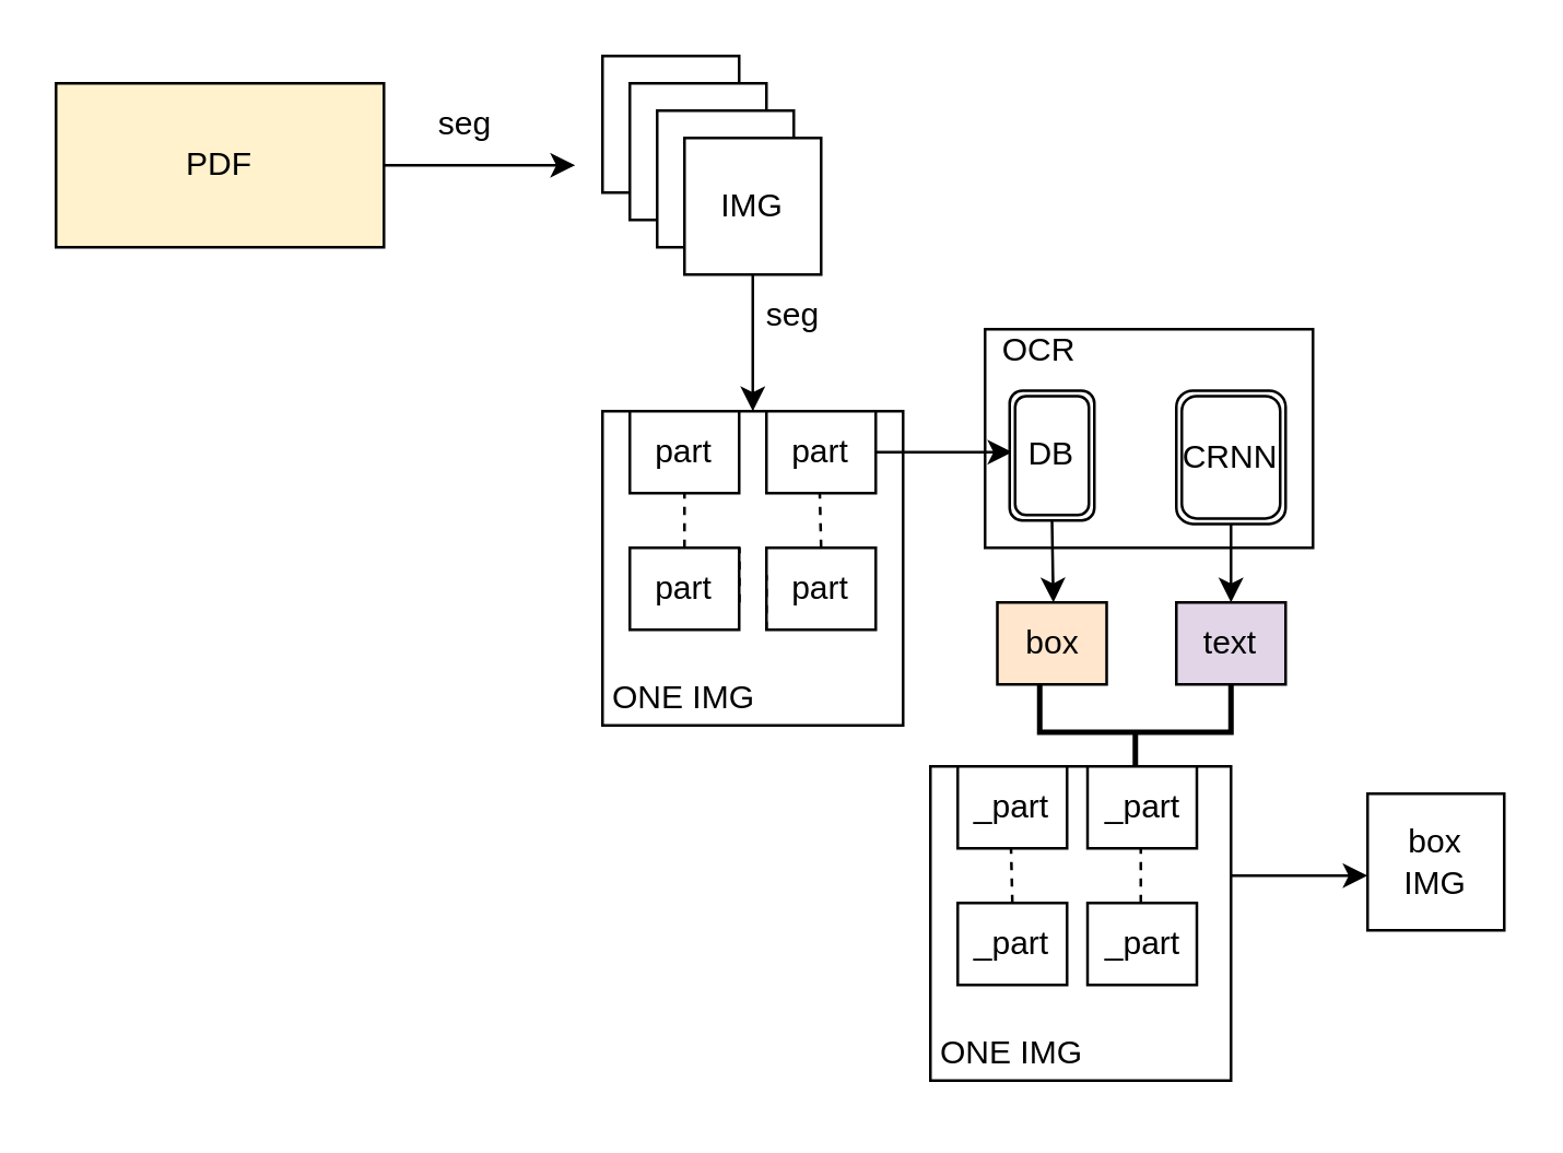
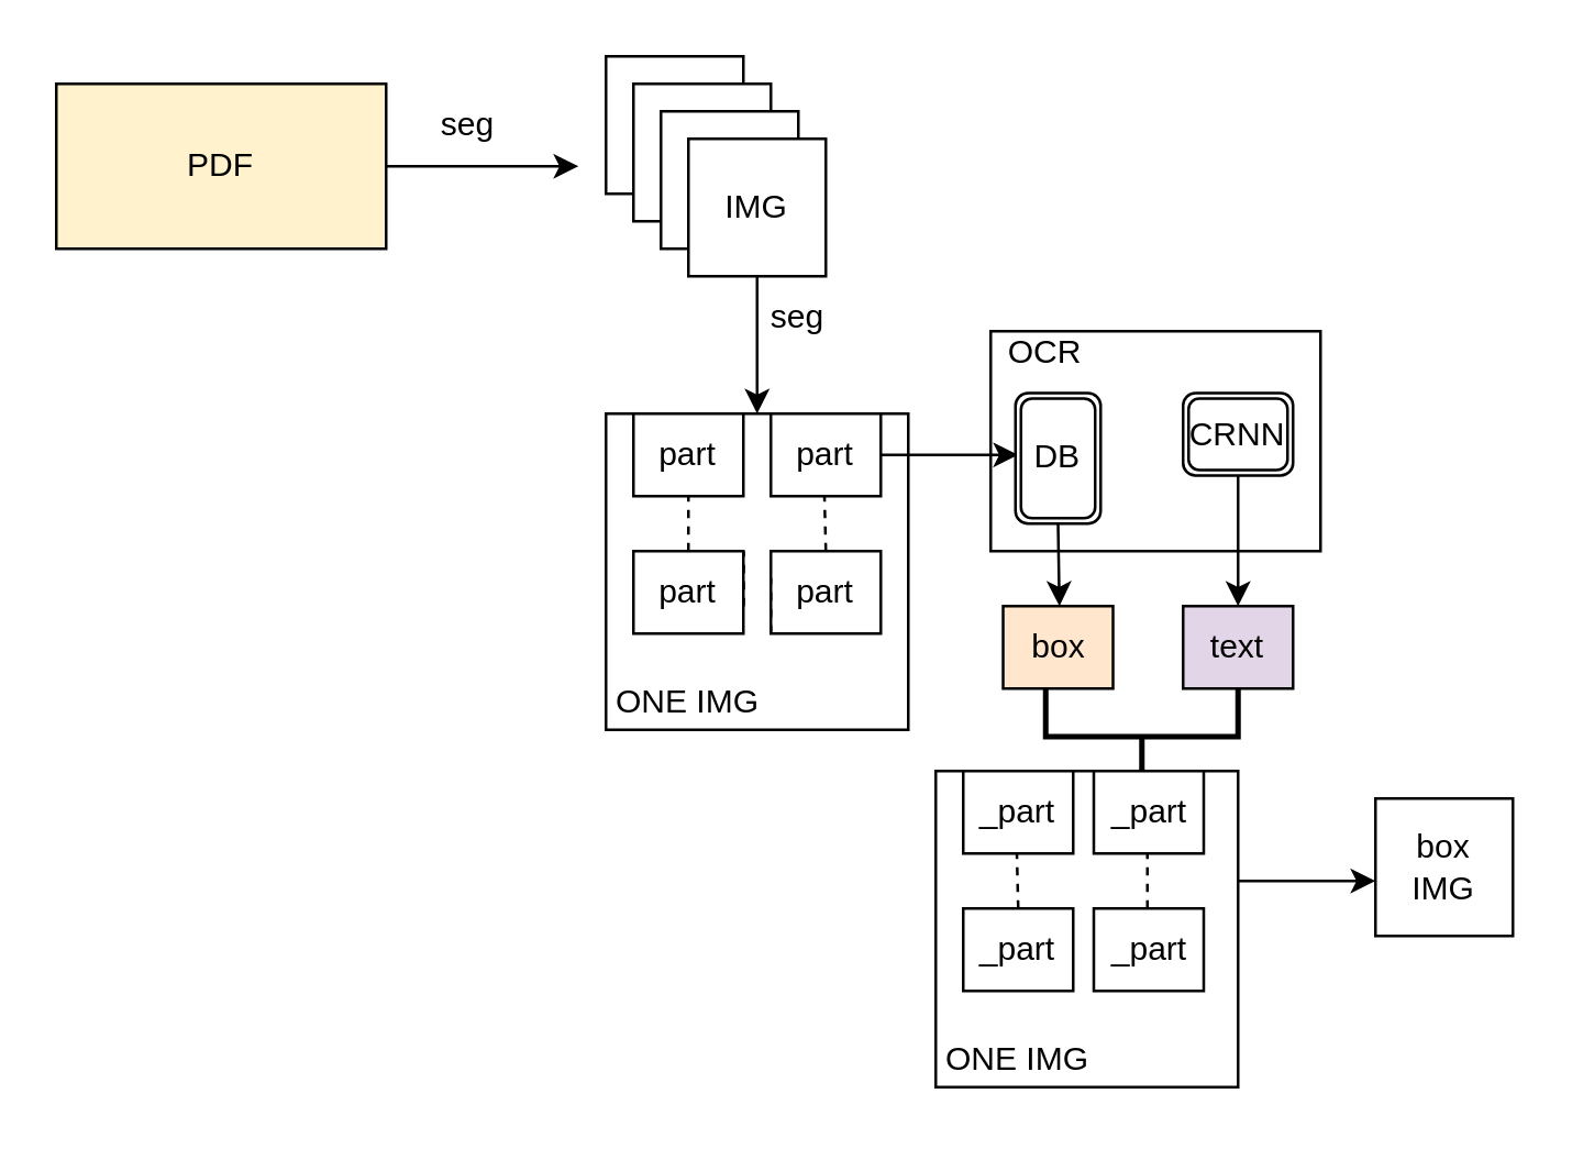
  <mxCell id="0" />
  <mxCell id="1" parent="0" />
  <mxCell id="2" value="" style="rounded=0;whiteSpace=wrap;html=1;" vertex="1" parent="1"><mxGeometry x="340" y="280" width="110" height="115" as="geometry" /></mxCell>
  <mxCell id="3" value="" style="rounded=0;whiteSpace=wrap;html=1;" vertex="1" parent="1"><mxGeometry x="220" y="150" width="110" height="115" as="geometry" /></mxCell>
  <mxCell id="4" value="" style="rounded=0;whiteSpace=wrap;html=1;" vertex="1" parent="1"><mxGeometry x="360" y="120" width="120" height="80" as="geometry" /></mxCell>
  <mxCell id="5" style="edgeStyle=orthogonalEdgeStyle;rounded=0;orthogonalLoop=1;jettySize=auto;html=1;" edge="1" parent="1" source="6"><mxGeometry relative="1" as="geometry"><mxPoint x="210" y="60" as="targetPoint" /></mxGeometry></mxCell>
  <mxCell id="6" value="PDF" style="rounded=0;whiteSpace=wrap;html=1;fillColor=#fff2cc;" vertex="1" parent="1"><mxGeometry x="20" y="30" width="120" height="60" as="geometry" /></mxCell>
  <mxCell id="7" value="IMG" style="rounded=0;whiteSpace=wrap;html=1;" vertex="1" parent="1"><mxGeometry x="220" y="20" width="50" height="50" as="geometry" /></mxCell>
  <mxCell id="8" value="IMG" style="rounded=0;whiteSpace=wrap;html=1;" vertex="1" parent="1"><mxGeometry x="230" y="30" width="50" height="50" as="geometry" /></mxCell>
  <mxCell id="9" value="IMG" style="rounded=0;whiteSpace=wrap;html=1;" vertex="1" parent="1"><mxGeometry x="240" y="40" width="50" height="50" as="geometry" /></mxCell>
  <mxCell id="10" style="edgeStyle=orthogonalEdgeStyle;rounded=0;orthogonalLoop=1;jettySize=auto;html=1;exitX=0.5;exitY=1;exitDx=0;exitDy=0;" edge="1" parent="1" source="11"><mxGeometry relative="1" as="geometry"><mxPoint x="275" y="150" as="targetPoint" /></mxGeometry></mxCell>
  <mxCell id="11" value="IMG" style="rounded=0;whiteSpace=wrap;html=1;" vertex="1" parent="1"><mxGeometry x="250" y="50" width="50" height="50" as="geometry" /></mxCell>
  <mxCell id="12" value="part" style="rounded=0;whiteSpace=wrap;html=1;" vertex="1" parent="1"><mxGeometry x="230" y="150" width="40" height="30" as="geometry" /></mxCell>
  <mxCell id="13" style="edgeStyle=orthogonalEdgeStyle;rounded=0;orthogonalLoop=1;jettySize=auto;html=1;" edge="1" parent="1" source="14"><mxGeometry relative="1" as="geometry"><mxPoint x="370" y="165" as="targetPoint" /></mxGeometry></mxCell>
  <mxCell id="14" value="part" style="rounded=0;whiteSpace=wrap;html=1;" vertex="1" parent="1"><mxGeometry x="280" y="150" width="40" height="30" as="geometry" /></mxCell>
  <mxCell id="15" value="part" style="rounded=0;whiteSpace=wrap;html=1;" vertex="1" parent="1"><mxGeometry x="280" y="200" width="40" height="30" as="geometry" /></mxCell>
  <mxCell id="16" value="part" style="rounded=0;whiteSpace=wrap;html=1;" vertex="1" parent="1"><mxGeometry x="230" y="200" width="40" height="30" as="geometry" /></mxCell>
  <mxCell id="17" value="" style="endArrow=none;dashed=1;html=1;rounded=0;entryX=0.5;entryY=1;entryDx=0;entryDy=0;exitX=0.5;exitY=0;exitDx=0;exitDy=0;" edge="1" parent="1" source="16" target="12"><mxGeometry width="50" height="50" relative="1" as="geometry"><mxPoint x="225" y="240" as="sourcePoint" /><mxPoint x="275" y="190" as="targetPoint" /></mxGeometry></mxCell>
  <mxCell id="18" value="" style="endArrow=none;dashed=1;html=1;rounded=0;entryX=0.5;entryY=1;entryDx=0;entryDy=0;" edge="1" parent="1"><mxGeometry width="50" height="50" relative="1" as="geometry"><mxPoint x="300" y="200" as="sourcePoint" /><mxPoint x="299.5" y="180" as="targetPoint" /></mxGeometry></mxCell>
  <mxCell id="19" style="edgeStyle=orthogonalEdgeStyle;rounded=0;orthogonalLoop=1;jettySize=auto;html=1;exitX=0.5;exitY=1;exitDx=0;exitDy=0;" edge="1" parent="1" source="20"><mxGeometry relative="1" as="geometry"><mxPoint x="385" y="220" as="targetPoint" /></mxGeometry></mxCell>
  <mxCell id="20" value="DB" style="shape=ext;double=1;rounded=1;whiteSpace=wrap;html=1;" vertex="1" parent="1"><mxGeometry x="369" y="142.5" width="31" height="47.5" as="geometry" /></mxCell>
  <mxCell id="21" style="edgeStyle=orthogonalEdgeStyle;rounded=0;orthogonalLoop=1;jettySize=auto;html=1;exitX=0.5;exitY=1;exitDx=0;exitDy=0;" edge="1" parent="1" source="22"><mxGeometry relative="1" as="geometry"><mxPoint x="450" y="220" as="targetPoint" /></mxGeometry></mxCell>
- <mxCell id="22" value="CRNN" style="shape=ext;double=1;rounded=1;whiteSpace=wrap;html=1;" vertex="1" parent="1"><mxGeometry x="430" y="142.5" width="40" height="48.75" as="geometry" /></mxCell>
+ <mxCell id="22" value="CRNN" style="shape=ext;double=1;rounded=1;whiteSpace=wrap;html=1;" vertex="1" parent="1"><mxGeometry x="430" y="142.5" width="40" height="30" as="geometry" /></mxCell>
  <mxCell id="23" value="box" style="rounded=0;whiteSpace=wrap;html=1;fillColor=#ffe6cc;" vertex="1" parent="1"><mxGeometry x="364.5" y="220" width="40" height="30" as="geometry" /></mxCell>
  <mxCell id="24" value="text" style="rounded=0;whiteSpace=wrap;html=1;fillColor=#e1d5e7;" vertex="1" parent="1"><mxGeometry x="430" y="220" width="40" height="30" as="geometry" /></mxCell>
  <mxCell id="25" value="" style="strokeWidth=2;html=1;shape=mxgraph.flowchart.annotation_2;align=left;labelPosition=right;pointerEvents=1;rotation=-90;" vertex="1" parent="1"><mxGeometry x="397.5" y="232.5" width="35" height="70" as="geometry" /></mxCell>
  <mxCell id="26" value="_part" style="rounded=0;whiteSpace=wrap;html=1;" vertex="1" parent="1"><mxGeometry x="397.5" y="280" width="40" height="30" as="geometry" /></mxCell>
  <mxCell id="27" value="_part" style="rounded=0;whiteSpace=wrap;html=1;" vertex="1" parent="1"><mxGeometry x="350" y="280" width="40" height="30" as="geometry" /></mxCell>
  <mxCell id="28" value="_part" style="rounded=0;whiteSpace=wrap;html=1;" vertex="1" parent="1"><mxGeometry x="350" y="330" width="40" height="30" as="geometry" /></mxCell>
  <mxCell id="29" value="_part" style="rounded=0;whiteSpace=wrap;html=1;" vertex="1" parent="1"><mxGeometry x="397.5" y="330" width="40" height="30" as="geometry" /></mxCell>
  <mxCell id="30" value="" style="endArrow=none;dashed=1;html=1;rounded=0;entryX=0.5;entryY=1;entryDx=0;entryDy=0;exitX=0.5;exitY=0;exitDx=0;exitDy=0;" edge="1" parent="1"><mxGeometry width="50" height="50" relative="1" as="geometry"><mxPoint x="270" y="220" as="sourcePoint" /><mxPoint x="270" y="200" as="targetPoint" /></mxGeometry></mxCell>
  <mxCell id="31" value="" style="endArrow=none;dashed=1;html=1;rounded=0;entryX=0.5;entryY=1;entryDx=0;entryDy=0;exitX=0.5;exitY=0;exitDx=0;exitDy=0;" edge="1" parent="1"><mxGeometry width="50" height="50" relative="1" as="geometry"><mxPoint x="270" y="220" as="sourcePoint" /><mxPoint x="270" y="200" as="targetPoint" /></mxGeometry></mxCell>
  <mxCell id="32" value="" style="endArrow=none;dashed=1;html=1;rounded=0;entryX=0.5;entryY=1;entryDx=0;entryDy=0;exitX=0.5;exitY=0;exitDx=0;exitDy=0;" edge="1" parent="1"><mxGeometry width="50" height="50" relative="1" as="geometry"><mxPoint x="280" y="230" as="sourcePoint" /><mxPoint x="280" y="210" as="targetPoint" /></mxGeometry></mxCell>
  <mxCell id="33" value="" style="endArrow=none;dashed=1;html=1;rounded=0;entryX=0.5;entryY=1;entryDx=0;entryDy=0;" edge="1" parent="1"><mxGeometry width="50" height="50" relative="1" as="geometry"><mxPoint x="370" y="330" as="sourcePoint" /><mxPoint x="369.5" y="310" as="targetPoint" /></mxGeometry></mxCell>
  <mxCell id="34" value="" style="endArrow=none;dashed=1;html=1;rounded=0;entryX=0.5;entryY=1;entryDx=0;entryDy=0;" edge="1" parent="1"><mxGeometry width="50" height="50" relative="1" as="geometry"><mxPoint x="417" y="330" as="sourcePoint" /><mxPoint x="417" y="310" as="targetPoint" /></mxGeometry></mxCell>
  <mxCell id="35" value="box&lt;br&gt;IMG" style="rounded=0;whiteSpace=wrap;html=1;" vertex="1" parent="1"><mxGeometry x="500" y="290" width="50" height="50" as="geometry" /></mxCell>
  <mxCell id="36" value="" style="endArrow=classic;html=1;rounded=0;exitX=1;exitY=0.348;exitDx=0;exitDy=0;exitPerimeter=0;" edge="1" parent="1" source="2"><mxGeometry width="50" height="50" relative="1" as="geometry"><mxPoint x="460" y="320" as="sourcePoint" /><mxPoint x="500" y="320" as="targetPoint" /></mxGeometry></mxCell>
  <mxCell id="37" value="seg" style="text;html=1;strokeColor=none;fillColor=none;align=center;verticalAlign=middle;whiteSpace=wrap;rounded=0;" vertex="1" parent="1"><mxGeometry x="140" y="30" width="60" height="30" as="geometry" /></mxCell>
  <mxCell id="38" value="seg" style="text;html=1;strokeColor=none;fillColor=none;align=center;verticalAlign=middle;whiteSpace=wrap;rounded=0;" vertex="1" parent="1"><mxGeometry x="260" y="100" width="60" height="30" as="geometry" /></mxCell>
  <mxCell id="39" value="OCR" style="text;html=1;strokeColor=none;fillColor=none;align=center;verticalAlign=middle;whiteSpace=wrap;rounded=0;" vertex="1" parent="1"><mxGeometry x="330" y="120" width="100" height="15" as="geometry" /></mxCell>
  <mxCell id="40" value="ONE IMG" style="text;html=1;strokeColor=none;fillColor=none;align=center;verticalAlign=middle;whiteSpace=wrap;rounded=0;" vertex="1" parent="1"><mxGeometry x="220" y="240" width="60" height="30" as="geometry" /></mxCell>
  <mxCell id="41" value="ONE IMG" style="text;html=1;strokeColor=none;fillColor=none;align=center;verticalAlign=middle;whiteSpace=wrap;rounded=0;" vertex="1" parent="1"><mxGeometry x="340" y="370" width="60" height="30" as="geometry" /></mxCell>
